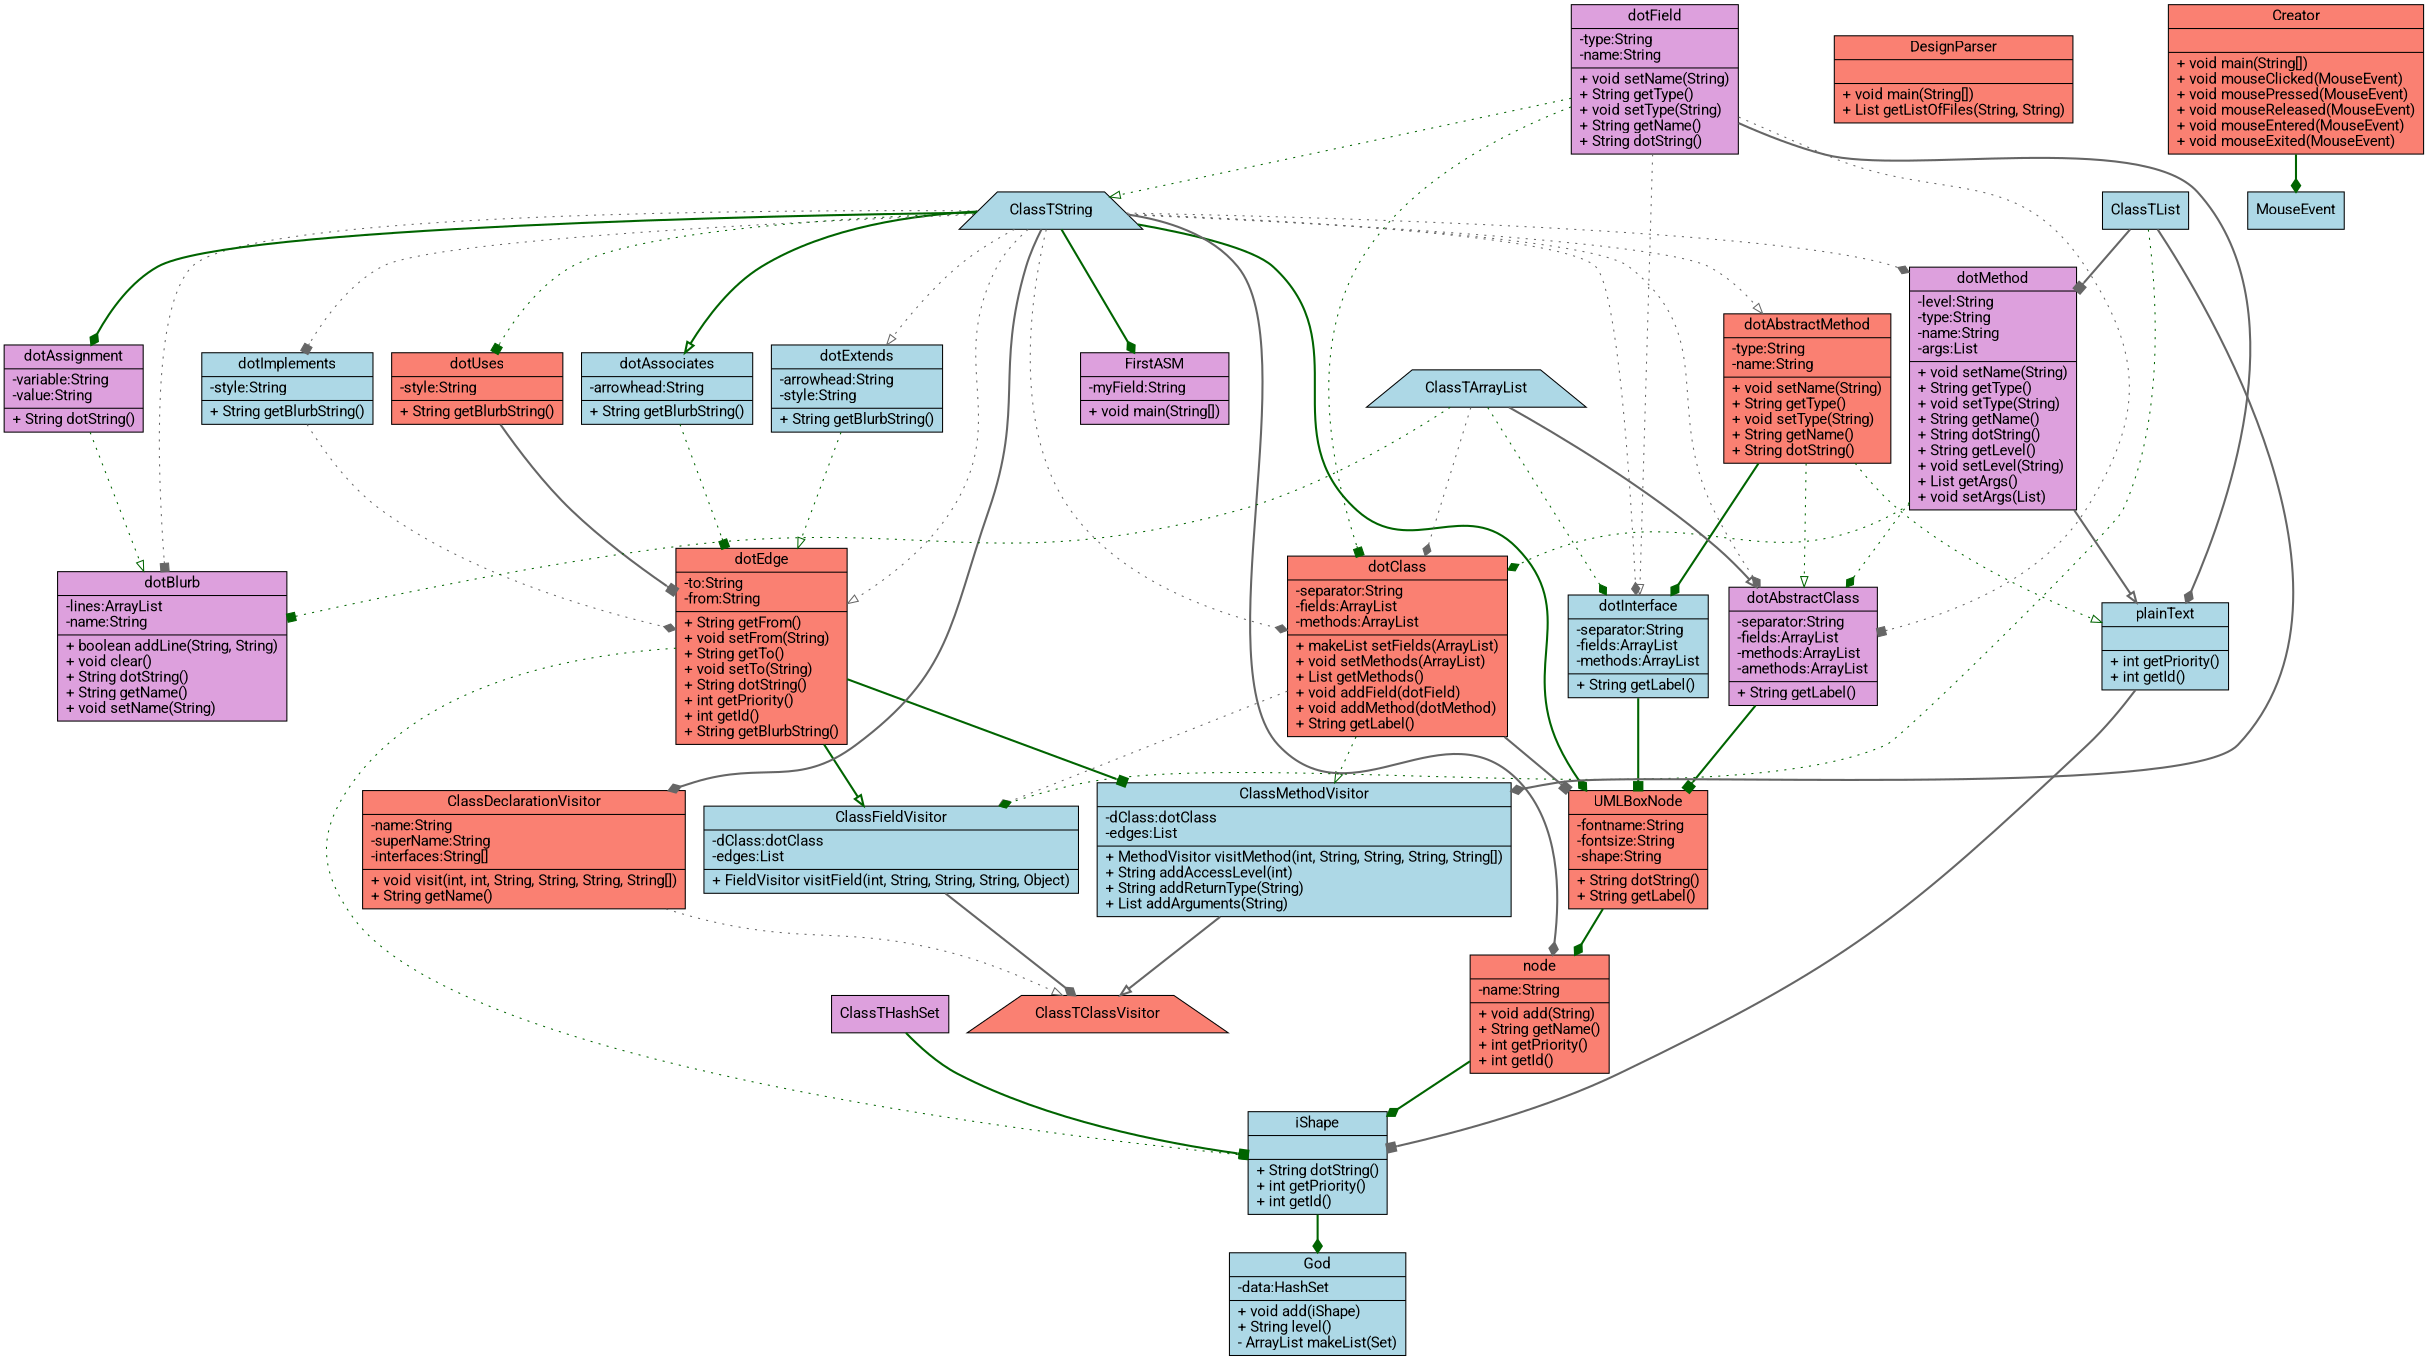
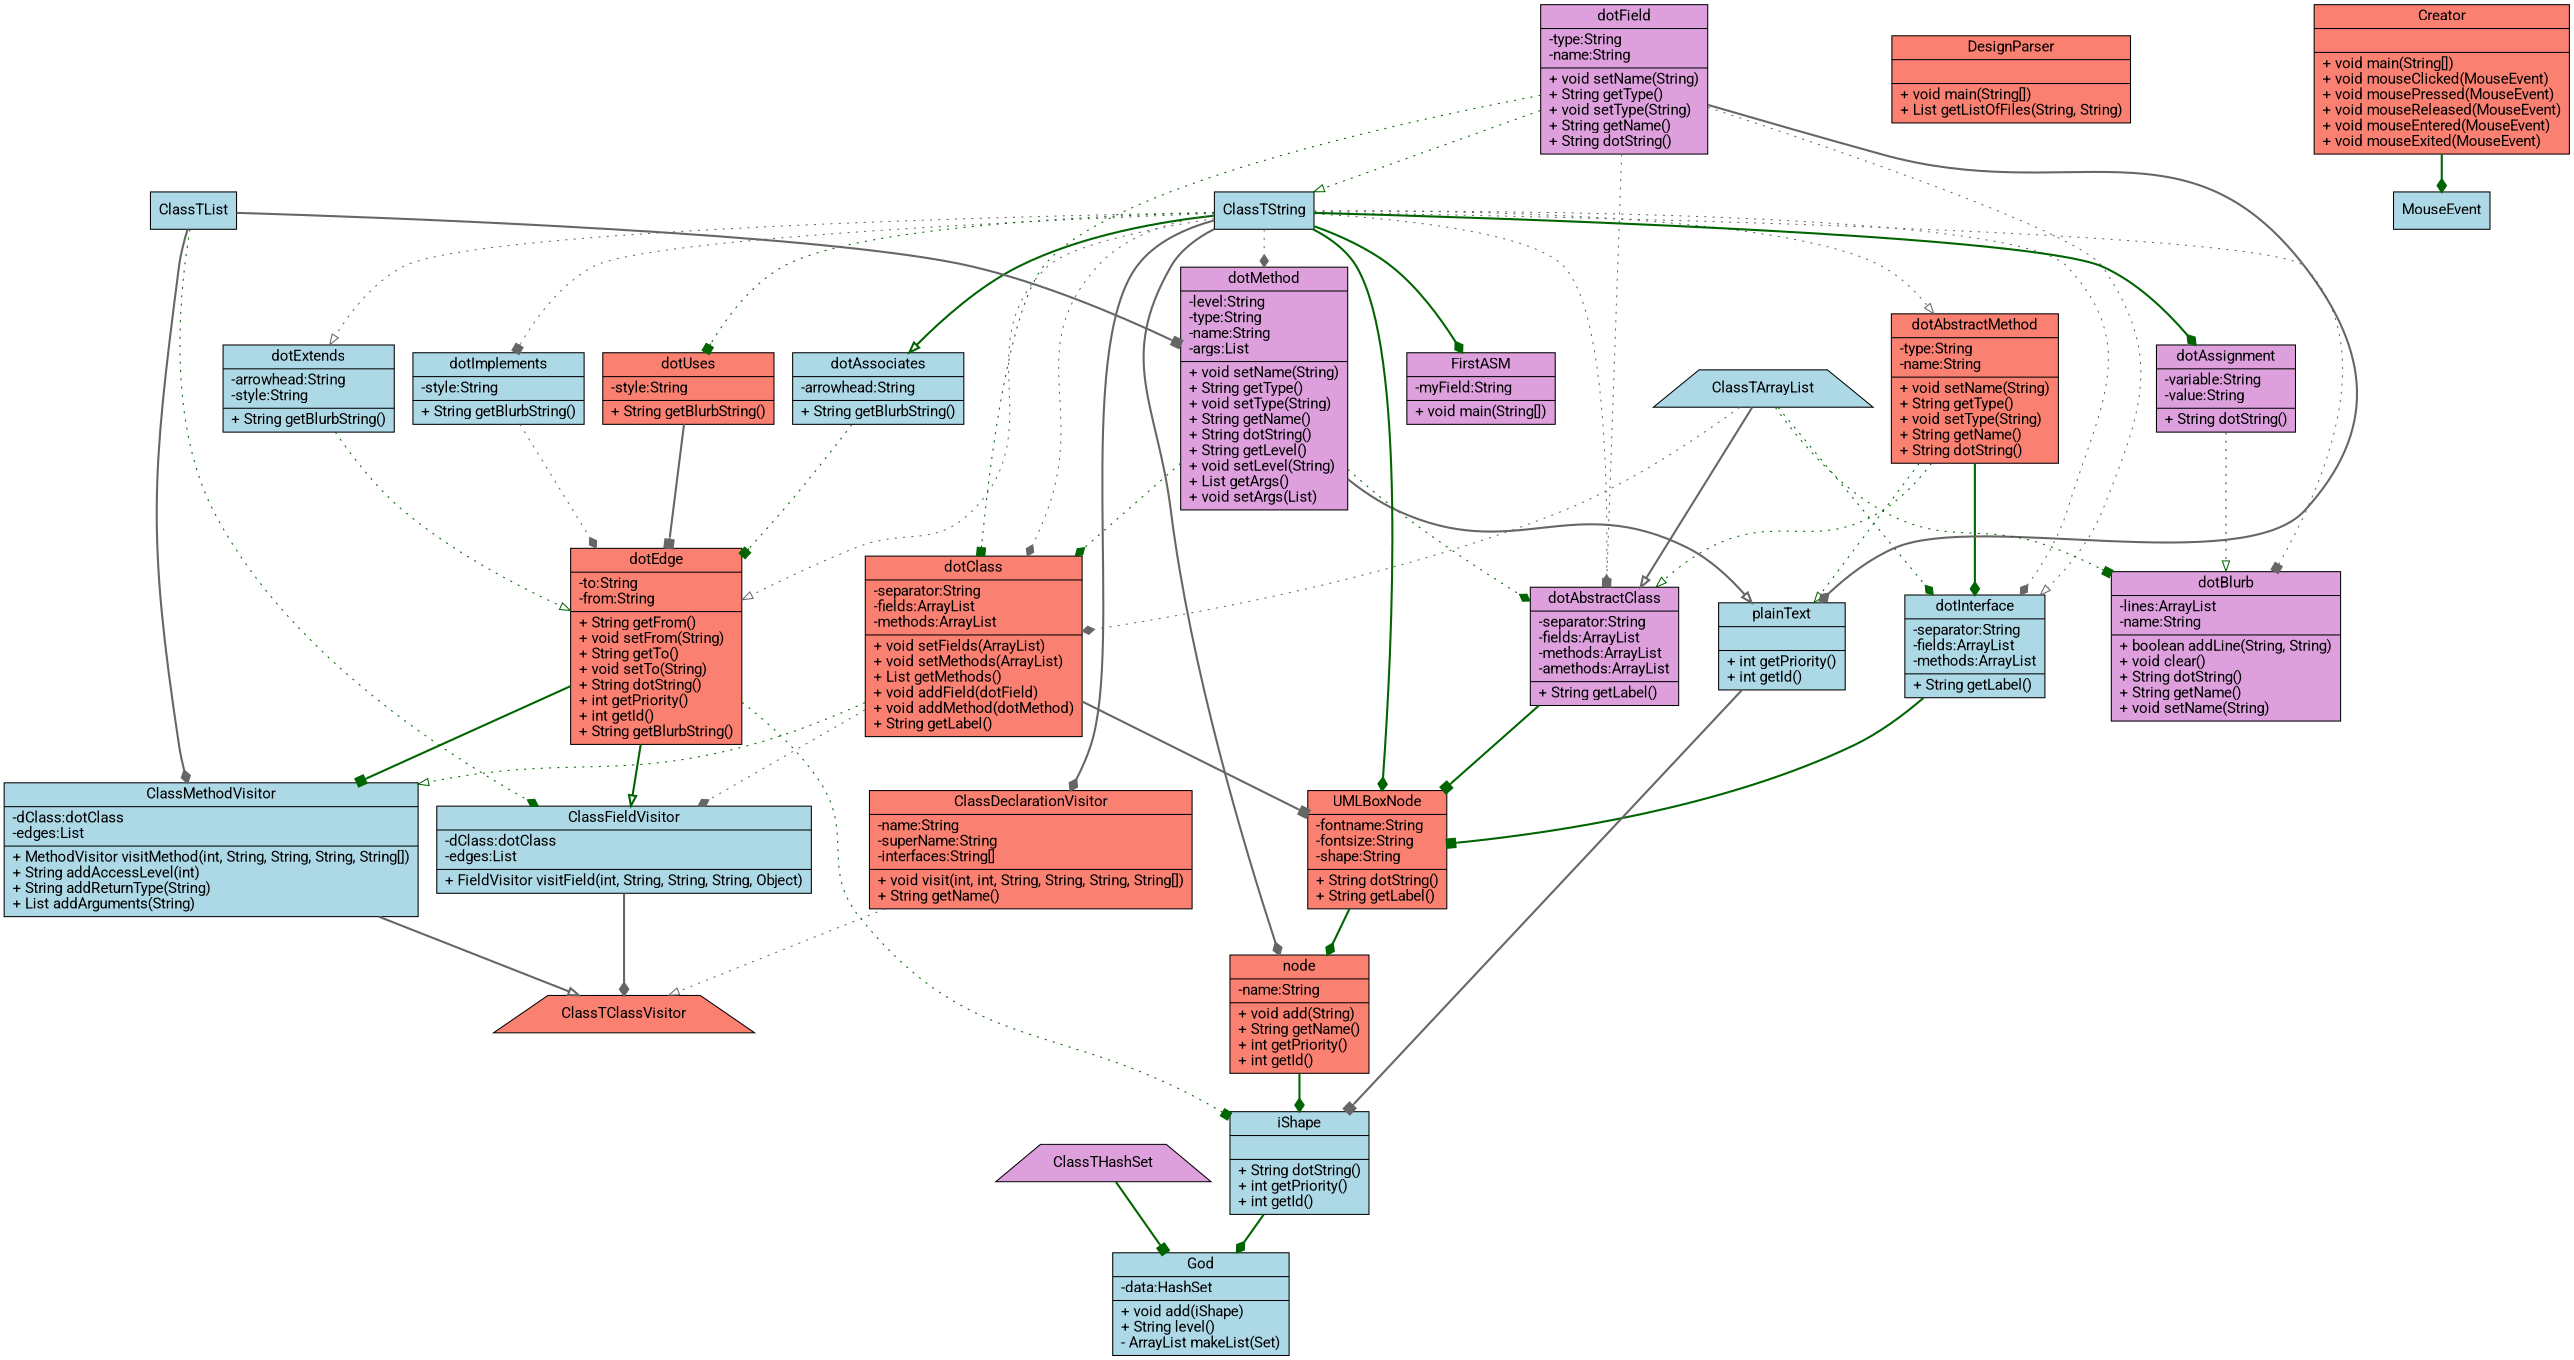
  digraph {
    fontname=Roboto
    fontsize=8
    node [fillcolor=lightblue fontname=Roboto shape=record style=filled]
    edge [arrowhead=diamond color=darkgreen fontname=Roboto style=dotted]
    n1 [fillcolor=plum label="{dotBlurb|-lines:ArrayList\l-name:String\l|+ boolean addLine(String, String)\l+ void clear()\l+ String dotString()\l+ String getName()\l+ void setName(String)\l}"]
    n2 [fillcolor=salmon label="{dotAbstractMethod|-type:String\l-name:String\l|+ void setName(String)\l+ String getType()\l+ void setType(String)\l+ String getName()\l+ String dotString()\l}"]
    n3 [fillcolor=plum label="{dotAbstractClass|-separator:String\l-fields:ArrayList\l-methods:ArrayList\l-amethods:ArrayList\l|+ String getLabel()\l}"]
    n4 [label="{dotInterface|-separator:String\l-fields:ArrayList\l-methods:ArrayList\l|+ String getLabel()\l}"]
    n5 [label="{plainText||+ int getPriority()\l+ int getId()\l}"]
    n6 [fillcolor=salmon label="{UMLBoxNode|-fontname:String\l-fontsize:String\l-shape:String\l|+ String dotString()\l+ String getLabel()\l}"]
    n7 [label="{iShape||+ String dotString()\l+ int getPriority()\l+ int getId()\l}"]
    n8 [label="{dotAssociates|-arrowhead:String\l|+ String getBlurbString()\l}"]
    n9 [fillcolor=salmon label="{dotEdge|-to:String\l-from:String\l|+ String getFrom()\l+ void setFrom(String)\l+ String getTo()\l+ void setTo(String)\l+ String dotString()\l+ int getPriority()\l+ int getId()\l+ String getBlurbString()\l}"]
    n10 [label="{ClassFieldVisitor|-dClass:dotClass\l-edges:List\l|+ FieldVisitor visitField(int, String, String, String, Object)\l}"]
    n11 [label="{ClassMethodVisitor|-dClass:dotClass\l-edges:List\l|+ MethodVisitor visitMethod(int, String, String, String, String[])\l+ String addAccessLevel(int)\l+ String addReturnType(String)\l+ List addArguments(String)\l}"]
    n12 [fillcolor=salmon label="{ClassDeclarationVisitor|-name:String\l-superName:String\l-interfaces:String[]\l|+ void visit(int, int, String, String, String, String[])\l+ String getName()\l}"]
    ClassTClassVisitor [fillcolor=salmon shape=trapezium]
    n14 [fillcolor=salmon label="{node|-name:String\l|+ void add(String)\l+ String getName()\l+ int getPriority()\l+ int getId()\l}"]
    n15 [label="{God|-data:HashSet\l|+ void add(iShape)\l+ String level()\l- ArrayList makeList(Set)\l}"]
    n16 [fillcolor=plum label="{dotAssignment|-variable:String\l-value:String\l|+ String dotString()\l}"]
-   n17 [fillcolor=salmon label="{dotClass|-separator:String\l-fields:ArrayList\l-methods:ArrayList\l|+ makeList setFields(ArrayList)\l+ void setMethods(ArrayList)\l+ List getMethods()\l+ void addField(dotField)\l+ void addMethod(dotMethod)\l+ String getLabel()\l}"]
+   n17 [fillcolor=salmon label="{dotClass|-separator:String\l-fields:ArrayList\l-methods:ArrayList\l|+ void setFields(ArrayList)\l+ void setMethods(ArrayList)\l+ List getMethods()\l+ void addField(dotField)\l+ void addMethod(dotMethod)\l+ String getLabel()\l}"]
    n18 [label="{dotExtends|-arrowhead:String\l-style:String\l|+ String getBlurbString()\l}"]
    n19 [label="{dotImplements|-style:String\l|+ String getBlurbString()\l}"]
    n20 [fillcolor=salmon label="{dotUses|-style:String\l|+ String getBlurbString()\l}"]
    n21 [fillcolor=plum label="{dotMethod|-level:String\l-type:String\l-name:String\l-args:List\l|+ void setName(String)\l+ String getType()\l+ void setType(String)\l+ String getName()\l+ String dotString()\l+ String getLevel()\l+ void setLevel(String)\l+ List getArgs()\l+ void setArgs(List)\l}"]
    n22 [fillcolor=plum label="{dotField|-type:String\l-name:String\l|+ void setName(String)\l+ String getType()\l+ void setType(String)\l+ String getName()\l+ String dotString()\l}"]
-   ClassTString [shape=trapezium]
+   ClassTString [shape=box]
    n24 [fillcolor=plum label="{FirstASM|-myField:String\l|+ void main(String[])\l}"]
    n25 [fillcolor=salmon label="{DesignParser||+ void main(String[])\l+ List getListOfFiles(String, String)\l}"]
    n26 [fillcolor=salmon label="{Creator||+ void main(String[])\l+ void mouseClicked(MouseEvent)\l+ void mousePressed(MouseEvent)\l+ void mouseReleased(MouseEvent)\l+ void mouseEntered(MouseEvent)\l+ void mouseExited(MouseEvent)\l}"]
    n27 [label=MouseEvent shape=box]
    ClassTArrayList [shape=trapezium]
    ClassTList [shape=box]
-   ClassTHashSet [fillcolor=plum shape=box]
+   ClassTHashSet [fillcolor=plum shape=trapezium]
    n2 -> n3 [arrowhead=onormal]
    n2 -> n4 [style=bold]
    n2 -> n5 [arrowhead=onormal]
    n3 -> n6 [arrowhead=box style=bold]
    n4 -> n6 [arrowhead=box style=bold]
    n5 -> n7 [arrowhead=box color=gray40 style=bold]
    n6 -> n14 [style=bold]
    n7 -> n15 [style=bold]
    n8 -> n9 [arrowhead=box]
    n9 -> n7 [arrowhead=box]
    n9 -> n10 [arrowhead=onormal style=bold]
    n9 -> n11 [arrowhead=box style=bold]
    n10 -> ClassTClassVisitor [color=gray40 style=bold]
    n11 -> ClassTClassVisitor [arrowhead=onormal color=gray40 style=bold]
    n12 -> ClassTClassVisitor [arrowhead=onormal color=gray40]
    n14 -> n7 [style=bold]
    n16 -> n1 [arrowhead=onormal]
    n17 -> n6 [arrowhead=box color=gray40 style=bold]
    n17 -> n10 [color=gray40]
    n17 -> n11 [arrowhead=onormal]
    n18 -> n9 [arrowhead=onormal]
    n19 -> n9 [color=gray40]
    n20 -> n9 [arrowhead=box color=gray40 style=bold]
    n21 -> n3
    n21 -> n5 [arrowhead=onormal color=gray40 style=bold]
    n21 -> n17
    n22 -> n3 [arrowhead=box color=gray40]
    n22 -> n4 [arrowhead=onormal color=gray40]
    n22 -> n5 [color=gray40 style=bold]
    n22 -> n17 [arrowhead=box]
    n22 -> ClassTString [arrowhead=onormal]
    ClassTString -> n1 [arrowhead=box color=gray40]
    ClassTString -> n2 [arrowhead=onormal color=gray40]
    ClassTString -> n3 [color=gray40]
    ClassTString -> n4 [color=gray40]
    ClassTString -> n6 [style=bold]
    ClassTString -> n8 [arrowhead=onormal style=bold]
    ClassTString -> n9 [arrowhead=onormal color=gray40]
    ClassTString -> n12 [color=gray40 style=bold]
    ClassTString -> n14 [color=gray40 style=bold]
    ClassTString -> n16 [style=bold]
    ClassTString -> n17 [color=gray40]
    ClassTString -> n18 [arrowhead=onormal color=gray40]
    ClassTString -> n19 [arrowhead=box color=gray40]
    ClassTString -> n20 [arrowhead=box]
    ClassTString -> n21 [color=gray40]
    ClassTString -> n24 [style=bold]
    n26 -> n27 [style=bold]
    ClassTArrayList -> n1 [arrowhead=box]
    ClassTArrayList -> n3 [arrowhead=onormal color=gray40 style=bold]
    ClassTArrayList -> n4
    ClassTArrayList -> n17 [color=gray40]
    ClassTList -> n10
    ClassTList -> n11 [color=gray40 style=bold]
    ClassTList -> n21 [arrowhead=box color=gray40 style=bold]
-   ClassTHashSet -> n7 [arrowhead=box style=bold]
+   ClassTHashSet -> n15 [arrowhead=box style=bold]
  }
